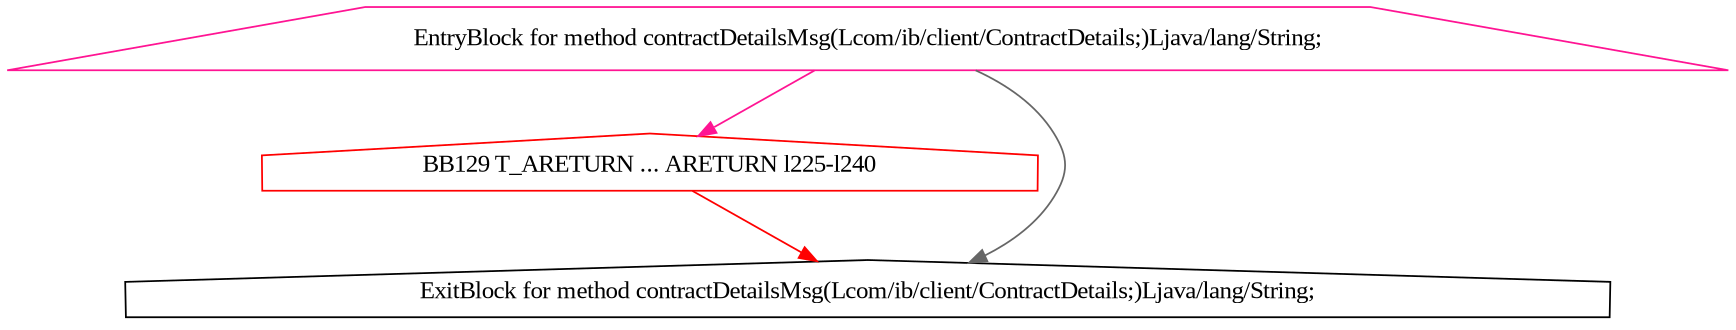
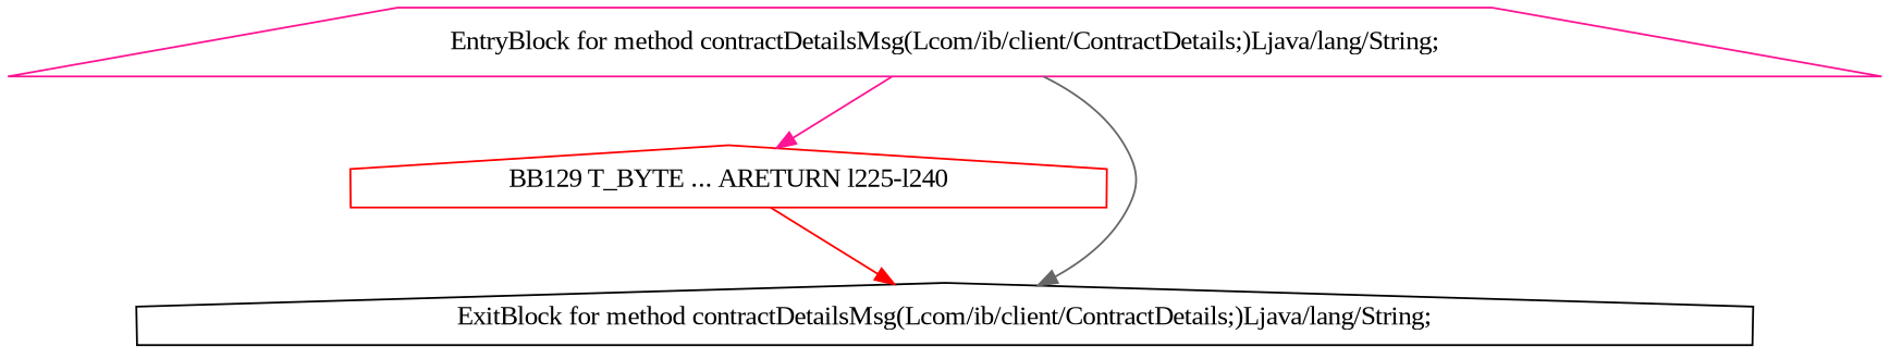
  digraph {
    fontname="Liberation Serif"
    node [shape=house fontname="Liberation Serif"]
    edge [fontname="Liberation Serif"]
-   n1 [label="BB129 T_ARETURN ... ARETURN l225-l240" color=red]
+   n1 [label="BB129 T_BYTE ... ARETURN l225-l240" color=red]
    n2 [label="ExitBlock for method contractDetailsMsg(Lcom/ib/client/ContractDetails;)Ljava/lang/String;" color=black]
    n3 [label="EntryBlock for method contractDetailsMsg(Lcom/ib/client/ContractDetails;)Ljava/lang/String;" color=deeppink shape=trapezium]
    n1 -> n2 [color=red]
    n3 -> n1 [color=deeppink]
    n3 -> n2 [color=gray40]
  }
